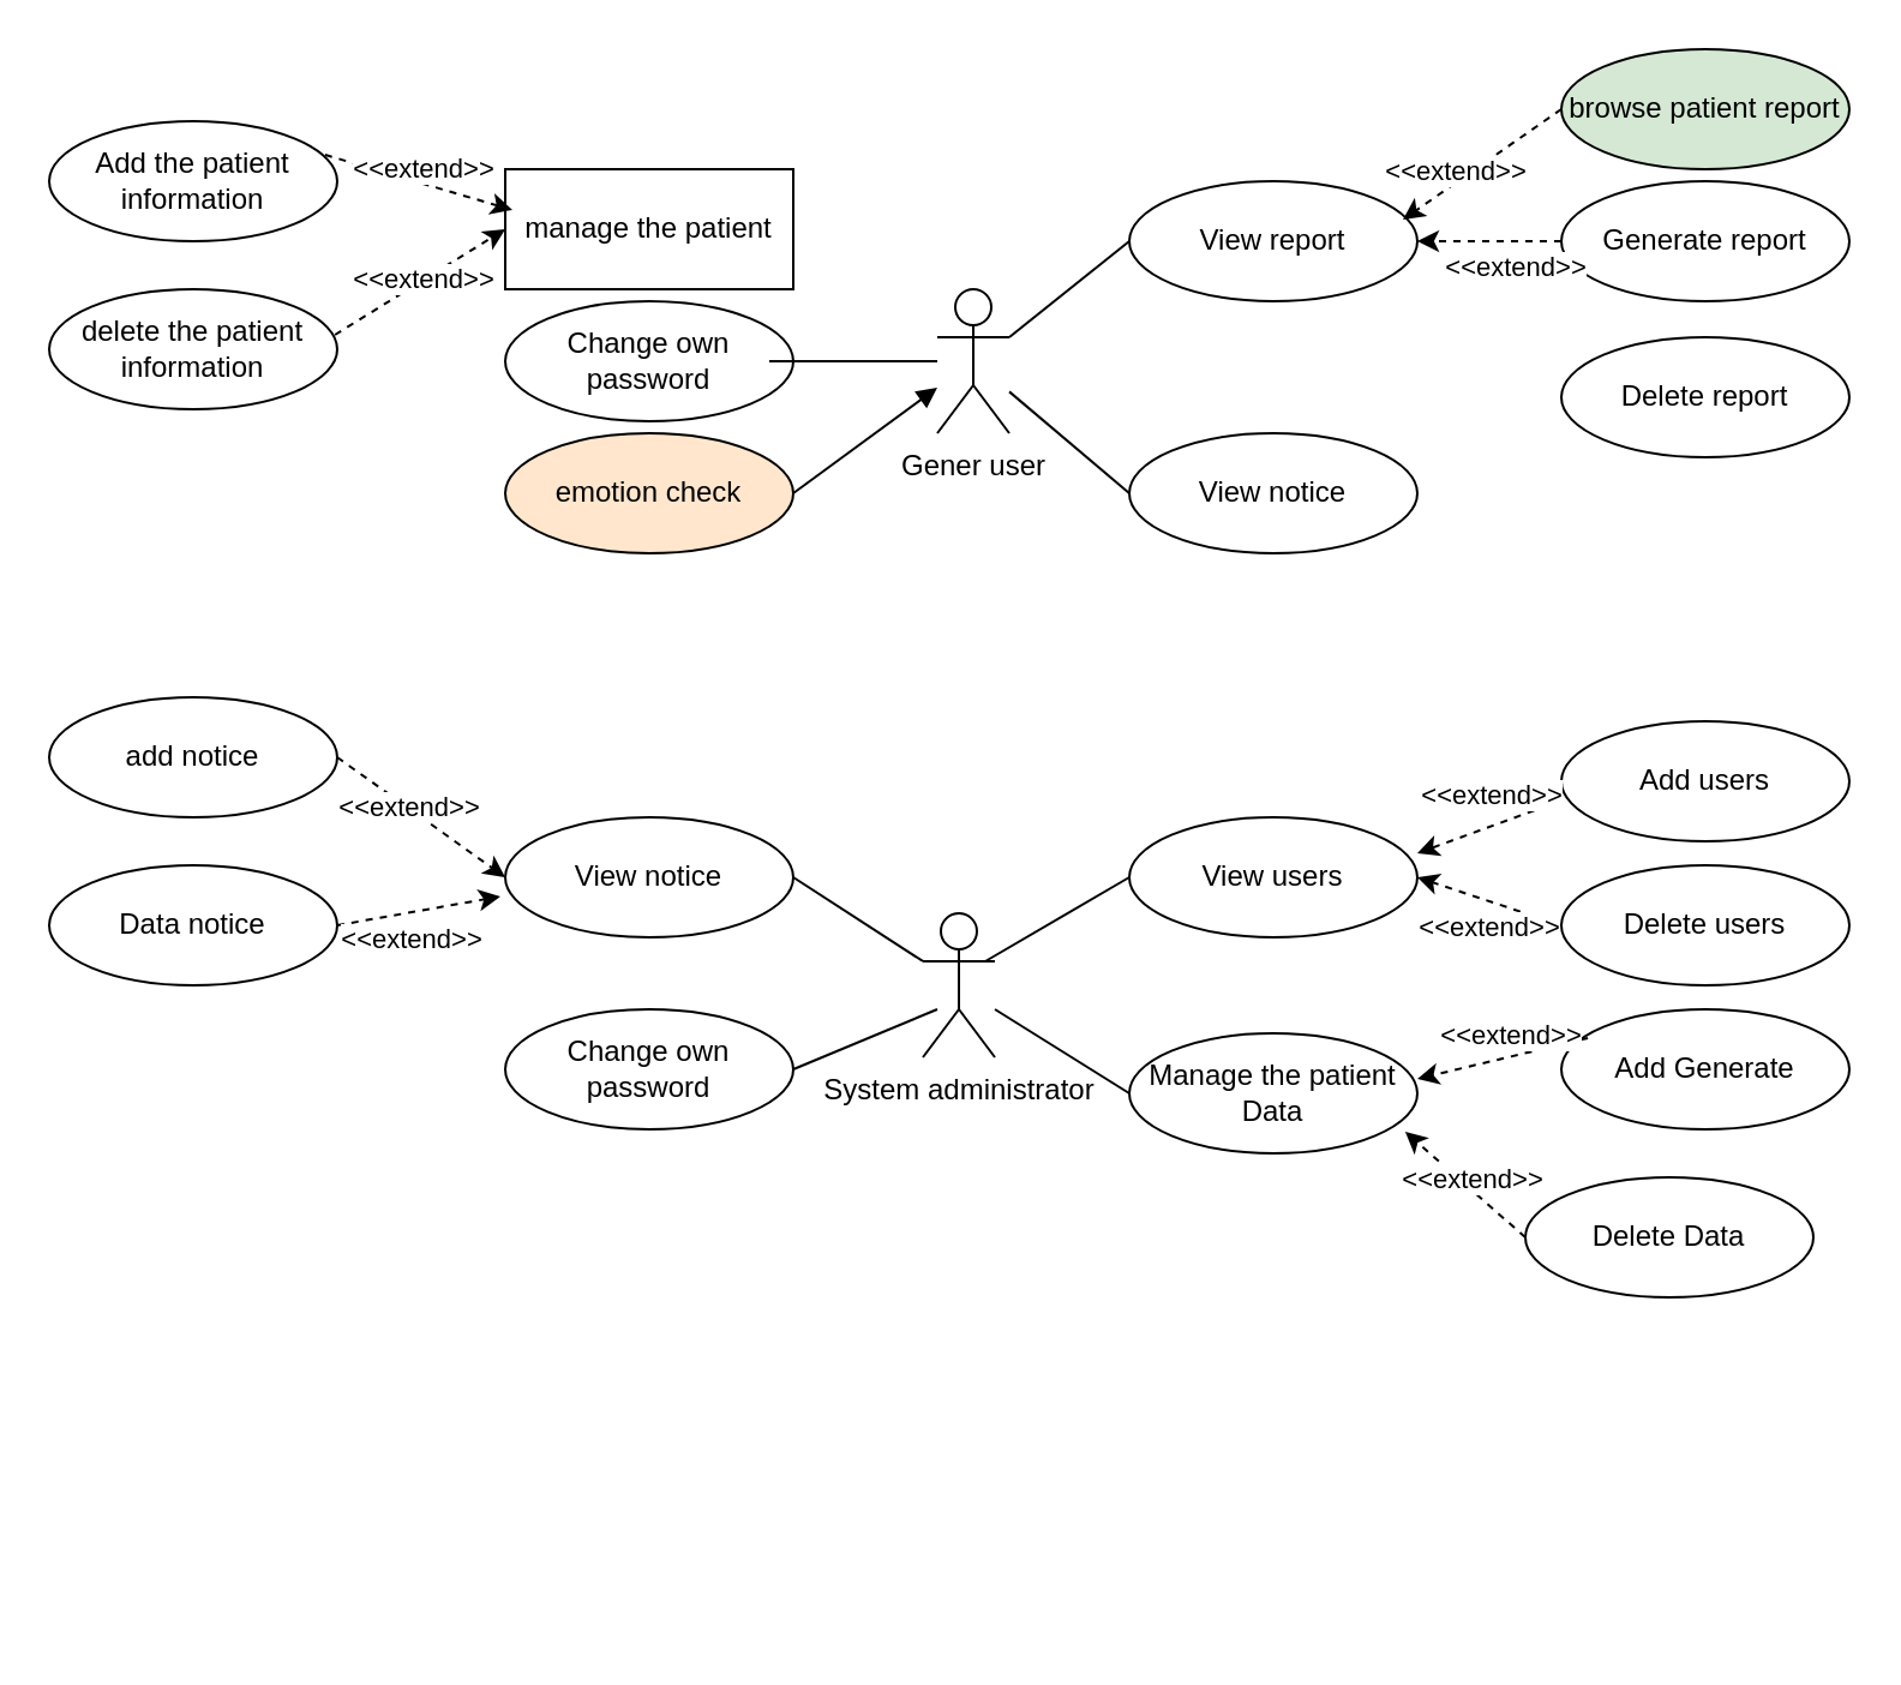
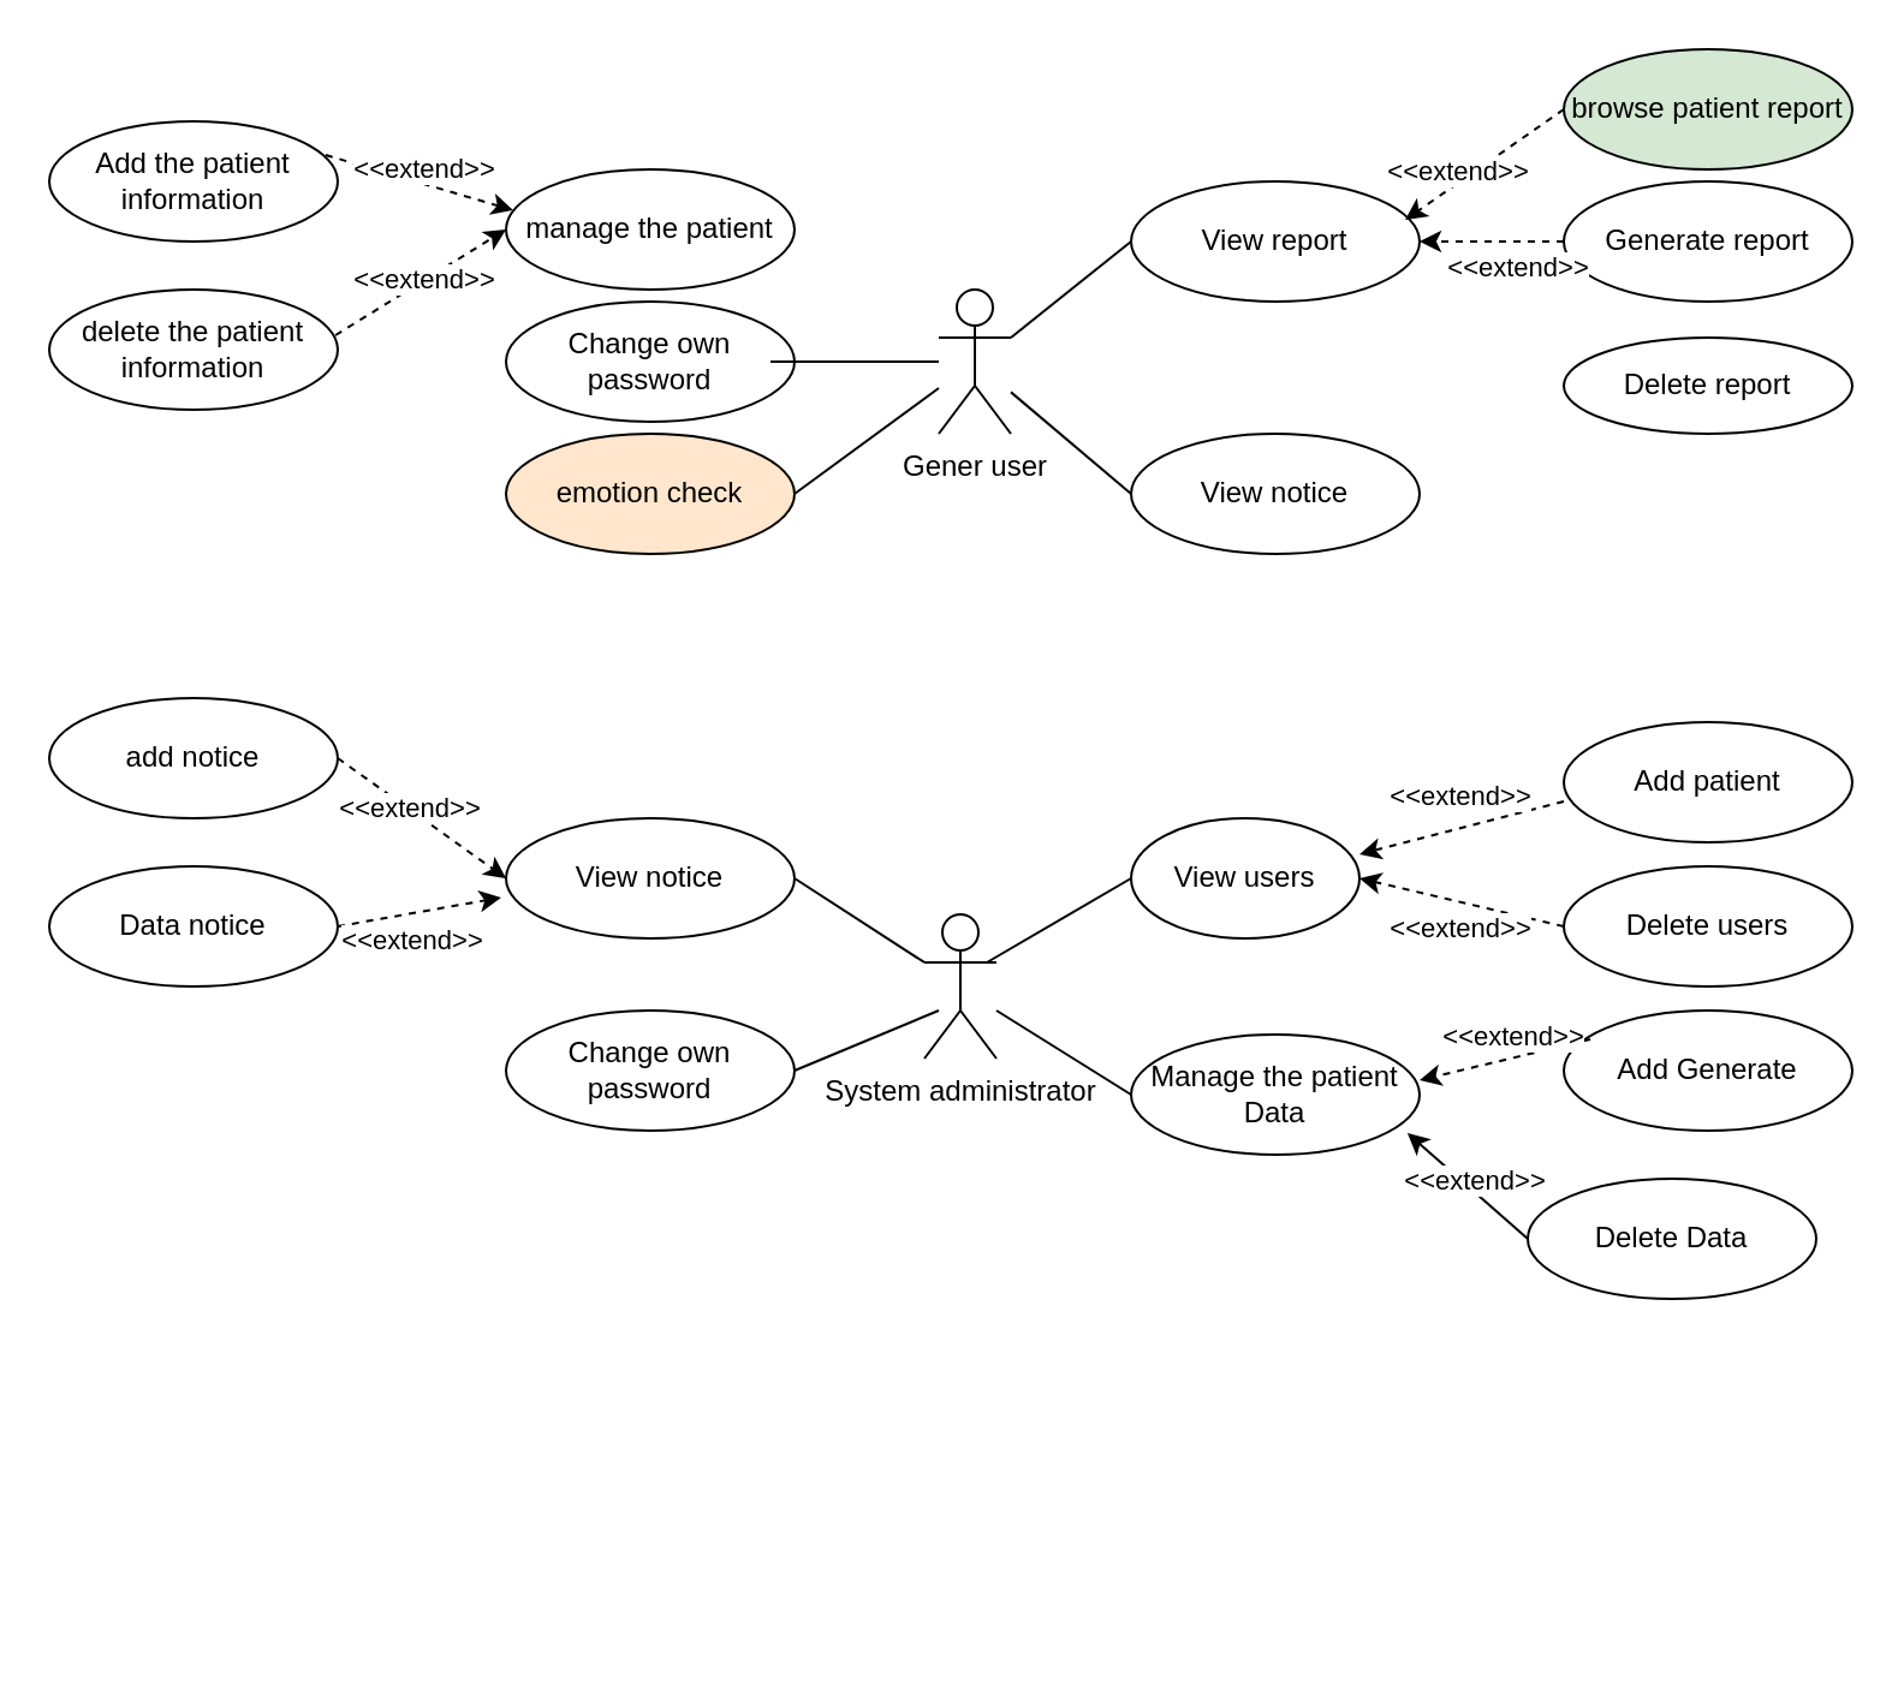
  <mxCell id="0" />
  <mxCell id="1" parent="0" />
  <mxCell id="2" value="Gener user" style="shape=umlActor;verticalLabelPosition=bottom;verticalAlign=top;html=1;outlineConnect=0;" vertex="1" parent="1"><mxGeometry x="390" y="120" width="30" height="60" as="geometry" /></mxCell>
  <mxCell id="3" value="browse patient report" style="ellipse;whiteSpace=wrap;html=1;fillColor=#d5e8d4;" vertex="1" parent="1"><mxGeometry x="650" y="20" width="120" height="50" as="geometry" /></mxCell>
  <mxCell id="4" value="Generate report" style="ellipse;whiteSpace=wrap;html=1;" vertex="1" parent="1"><mxGeometry x="650" y="75" width="120" height="50" as="geometry" /></mxCell>
- <mxCell id="5" value="&lt;span style=&quot;text-align: left&quot;&gt;manage the patient&lt;/span&gt;" style="whiteSpace=wrap;html=1;rounded=0;" vertex="1" parent="1"><mxGeometry x="210" y="70" width="120" height="50" as="geometry" /></mxCell>
+ <mxCell id="5" value="&lt;span style=&quot;text-align: left&quot;&gt;manage the patient&lt;/span&gt;" style="ellipse;whiteSpace=wrap;html=1;" vertex="1" parent="1"><mxGeometry x="210" y="70" width="120" height="50" as="geometry" /></mxCell>
  <mxCell id="6" value="&lt;span style=&quot;text-align: left&quot;&gt;emotion check&lt;/span&gt;" style="ellipse;whiteSpace=wrap;html=1;fillColor=#ffe6cc;" vertex="1" parent="1"><mxGeometry x="210" y="180" width="120" height="50" as="geometry" /></mxCell>
- <mxCell id="7" value="" style="endArrow=block;html=1;exitX=1;exitY=0.5;exitDx=0;exitDy=0;" edge="1" parent="1" source="6" target="2"><mxGeometry width="50" height="50" relative="1" as="geometry"><mxPoint x="520" y="125" as="sourcePoint" /><mxPoint x="390" y="150" as="targetPoint" /></mxGeometry></mxCell>
+ <mxCell id="7" value="" style="endArrow=none;html=1;exitX=1;exitY=0.5;exitDx=0;exitDy=0;" edge="1" parent="1" source="6" target="2"><mxGeometry width="50" height="50" relative="1" as="geometry"><mxPoint x="520" y="125" as="sourcePoint" /><mxPoint x="390" y="150" as="targetPoint" /></mxGeometry></mxCell>
  <mxCell id="8" value="System administrator" style="shape=umlActor;verticalLabelPosition=bottom;verticalAlign=top;html=1;outlineConnect=0;" vertex="1" parent="1"><mxGeometry x="384" y="380" width="30" height="60" as="geometry" /></mxCell>
- <mxCell id="9" value="View users" style="ellipse;whiteSpace=wrap;html=1;" vertex="1" parent="1"><mxGeometry x="470" y="340" width="120" height="50" as="geometry" /></mxCell>
- <mxCell id="10" value="Add users" style="ellipse;whiteSpace=wrap;html=1;" vertex="1" parent="1"><mxGeometry x="650" y="300" width="120" height="50" as="geometry" /></mxCell>
+ <mxCell id="9" value="View users" style="ellipse;whiteSpace=wrap;html=1;" vertex="1" parent="1"><mxGeometry x="470" y="340" width="95" height="50" as="geometry" /></mxCell>
+ <mxCell id="10" value="Add patient" style="ellipse;whiteSpace=wrap;html=1;" vertex="1" parent="1"><mxGeometry x="650" y="300" width="120" height="50" as="geometry" /></mxCell>
  <mxCell id="11" value="Delete users" style="ellipse;whiteSpace=wrap;html=1;" vertex="1" parent="1"><mxGeometry x="650" y="360" width="120" height="50" as="geometry" /></mxCell>
  <mxCell id="12" value="View notice" style="ellipse;whiteSpace=wrap;html=1;" vertex="1" parent="1"><mxGeometry x="210" y="340" width="120" height="50" as="geometry" /></mxCell>
  <mxCell id="13" value="View notice" style="ellipse;whiteSpace=wrap;html=1;" vertex="1" parent="1"><mxGeometry x="470" y="180" width="120" height="50" as="geometry" /></mxCell>
  <mxCell id="14" value="" style="endArrow=none;html=1;exitX=0;exitY=0.5;exitDx=0;exitDy=0;" edge="1" parent="1" source="13" target="2"><mxGeometry width="50" height="50" relative="1" as="geometry"><mxPoint x="510" y="160" as="sourcePoint" /><mxPoint x="430" y="160" as="targetPoint" /></mxGeometry></mxCell>
  <mxCell id="15" value="Change own password" style="ellipse;whiteSpace=wrap;html=1;" vertex="1" parent="1"><mxGeometry x="210" y="125" width="120" height="50" as="geometry" /></mxCell>
  <mxCell id="16" value="" style="endArrow=none;html=1;" edge="1" parent="1"><mxGeometry width="50" height="50" relative="1" as="geometry"><mxPoint x="320" y="150" as="sourcePoint" /><mxPoint x="390" y="150" as="targetPoint" /></mxGeometry></mxCell>
  <mxCell id="17" value="add notice" style="ellipse;whiteSpace=wrap;html=1;" vertex="1" parent="1"><mxGeometry x="20" y="290" width="120" height="50" as="geometry" /></mxCell>
  <mxCell id="18" value="Change own password" style="ellipse;whiteSpace=wrap;html=1;" vertex="1" parent="1"><mxGeometry x="210" y="420" width="120" height="50" as="geometry" /></mxCell>
  <mxCell id="19" value="Manage the patient Data" style="ellipse;whiteSpace=wrap;html=1;" vertex="1" parent="1"><mxGeometry x="470" y="430" width="120" height="50" as="geometry" /></mxCell>
  <mxCell id="20" value="Add Generate" style="ellipse;whiteSpace=wrap;html=1;" vertex="1" parent="1"><mxGeometry x="650" y="420" width="120" height="50" as="geometry" /></mxCell>
  <mxCell id="21" value="Delete Data" style="ellipse;whiteSpace=wrap;html=1;" vertex="1" parent="1"><mxGeometry x="635" y="490" width="120" height="50" as="geometry" /></mxCell>
  <mxCell id="22" value="Data notice" style="ellipse;whiteSpace=wrap;html=1;" vertex="1" parent="1"><mxGeometry x="20" y="360" width="120" height="50" as="geometry" /></mxCell>
  <mxCell id="23" value="Add the patient information&lt;span style=&quot;color: rgba(0 , 0 , 0 , 0) ; font-family: monospace ; font-size: 0px&quot;&gt;%3CmxGraphModel%3E%3Croot%3E%3CmxCell%20id%3D%220%22%2F%3E%3CmxCell%20id%3D%221%22%20parent%3D%220%22%2F%3E%3CmxCell%20id%3D%222%22%20value%3D%22%26lt%3Bspan%20style%3D%26quot%3Btext-align%3A%20left%26quot%3B%26gt%3Bmanage%20the%20patient%26lt%3B%2Fspan%26gt%3B%22%20style%3D%22ellipse%3BwhiteSpace%3Dwrap%3Bhtml%3D1%3B%22%20vertex%3D%221%22%20parent%3D%221%22%3E%3CmxGeometry%20x%3D%22230%22%20y%3D%22200%22%20width%3D%22120%22%20height%3D%2250%22%20as%3D%22geometry%22%2F%3E%3C%2FmxCell%3E%3C%2Froot%3E%3C%2FmxGraphModel%3E&lt;/span&gt;" style="ellipse;whiteSpace=wrap;html=1;" vertex="1" parent="1"><mxGeometry x="20" y="50" width="120" height="50" as="geometry" /></mxCell>
  <mxCell id="24" value="delete the patient information&lt;span style=&quot;color: rgba(0 , 0 , 0 , 0) ; font-family: monospace ; font-size: 0px&quot;&gt;%3CmxGraphModel%3E%3Croot%3E%3CmxCell%20id%3D%220%22%2F%3E%3CmxCell%20id%3D%221%22%20parent%3D%220%22%2F%3E%3CmxCell%20id%3D%222%22%20value%3D%22%26lt%3Bspan%20style%3D%26quot%3Btext-align%3A%20left%26quot%3B%26gt%3Bmanage%20the%20patient%26lt%3B%2Fspan%26gt%3B%22%20style%3D%22ellipse%3BwhiteSpace%3Dwrap%3Bhtml%3D1%3B%22%20vertex%3D%221%22%20parent%3D%221%22%3E%3CmxGeometry%20x%3D%22230%22%20y%3D%22200%22%20width%3D%22120%22%20height%3D%2250%22%20as%3D%22geometry%22%2F%3E%3C%2FmxCell%3E%3C%2Froot%3E%3C%2FmxGraphModel%3E&lt;/span&gt;" style="ellipse;whiteSpace=wrap;html=1;" vertex="1" parent="1"><mxGeometry x="20" y="120" width="120" height="50" as="geometry" /></mxCell>
  <mxCell id="25" value="View report" style="ellipse;whiteSpace=wrap;html=1;" vertex="1" parent="1"><mxGeometry x="470" y="75" width="120" height="50" as="geometry" /></mxCell>
- <mxCell id="26" value="Delete report" style="ellipse;whiteSpace=wrap;html=1;" vertex="1" parent="1"><mxGeometry x="650" y="140" width="120" height="50" as="geometry" /></mxCell>
+ <mxCell id="26" value="Delete report" style="ellipse;whiteSpace=wrap;html=1;" vertex="1" parent="1"><mxGeometry x="650" y="140" width="120" height="40" as="geometry" /></mxCell>
  <mxCell id="27" value="" style="endArrow=none;html=1;exitX=0;exitY=0.5;exitDx=0;exitDy=0;entryX=1;entryY=0.333;entryDx=0;entryDy=0;entryPerimeter=0;" edge="1" parent="1" source="25" target="2"><mxGeometry width="50" height="50" relative="1" as="geometry"><mxPoint x="510" y="215" as="sourcePoint" /><mxPoint x="430" y="150" as="targetPoint" /></mxGeometry></mxCell>
  <mxCell id="28" value="" style="endArrow=none;html=1;exitX=1;exitY=0.5;exitDx=0;exitDy=0;entryX=0;entryY=0.333;entryDx=0;entryDy=0;entryPerimeter=0;" edge="1" parent="1" source="12" target="8"><mxGeometry width="50" height="50" relative="1" as="geometry"><mxPoint x="330" y="215" as="sourcePoint" /><mxPoint x="400" y="169.706" as="targetPoint" /></mxGeometry></mxCell>
  <mxCell id="29" value="" style="endArrow=none;html=1;exitX=1;exitY=0.5;exitDx=0;exitDy=0;" edge="1" parent="1" source="18"><mxGeometry width="50" height="50" relative="1" as="geometry"><mxPoint x="330" y="375" as="sourcePoint" /><mxPoint x="390" y="420" as="targetPoint" /></mxGeometry></mxCell>
  <mxCell id="30" value="" style="endArrow=none;html=1;exitX=0;exitY=0.5;exitDx=0;exitDy=0;" edge="1" parent="1" source="19"><mxGeometry width="50" height="50" relative="1" as="geometry"><mxPoint x="330" y="455" as="sourcePoint" /><mxPoint x="414" y="420" as="targetPoint" /></mxGeometry></mxCell>
  <mxCell id="31" value="" style="endArrow=none;html=1;exitX=0;exitY=0.5;exitDx=0;exitDy=0;" edge="1" parent="1" source="9"><mxGeometry width="50" height="50" relative="1" as="geometry"><mxPoint x="330" y="375" as="sourcePoint" /><mxPoint x="410" y="400" as="targetPoint" /></mxGeometry></mxCell>
  <mxCell id="32" value="" style="endArrow=classic;html=1;strokeColor=none;" edge="1" parent="1"><mxGeometry width="50" height="50" relative="1" as="geometry"><mxPoint x="340" y="680" as="sourcePoint" /><mxPoint x="390" y="630" as="targetPoint" /></mxGeometry></mxCell>
  <mxCell id="33" value="" style="endArrow=classic;html=1;strokeColor=none;" edge="1" parent="1"><mxGeometry width="50" height="50" relative="1" as="geometry"><mxPoint x="340" y="680" as="sourcePoint" /><mxPoint x="390" y="630" as="targetPoint" /></mxGeometry></mxCell>
- <mxCell id="34" value="" style="endArrow=classic;html=1;strokeColor=#000000;dashed=1;entryX=0.958;entryY=0.82;entryDx=0;entryDy=0;exitX=0;exitY=0.5;exitDx=0;exitDy=0;entryPerimeter=0;" edge="1" parent="1" source="21" target="19"><mxGeometry width="50" height="50" relative="1" as="geometry"><mxPoint x="340" y="680" as="sourcePoint" /><mxPoint x="390" y="630" as="targetPoint" /></mxGeometry></mxCell>
+ <mxCell id="34" value="" style="endArrow=classic;html=1;strokeColor=#000000;dashed=0;entryX=0.958;entryY=0.82;entryDx=0;entryDy=0;exitX=0;exitY=0.5;exitDx=0;exitDy=0;entryPerimeter=0;" edge="1" parent="1" source="21" target="19"><mxGeometry width="50" height="50" relative="1" as="geometry"><mxPoint x="340" y="680" as="sourcePoint" /><mxPoint x="390" y="630" as="targetPoint" /></mxGeometry></mxCell>
  <mxCell id="35" value="&amp;lt;&amp;lt;extend&amp;gt;&amp;gt;" style="edgeLabel;html=1;align=center;verticalAlign=middle;resizable=0;points=[];" vertex="1" connectable="0" parent="34"><mxGeometry x="0.085" y="3" relative="1" as="geometry"><mxPoint x="6.42" y="-3.39" as="offset" /></mxGeometry></mxCell>
  <mxCell id="36" value="" style="endArrow=classic;html=1;strokeColor=#000000;dashed=1;entryX=1;entryY=0.38;entryDx=0;entryDy=0;exitX=0.092;exitY=0.24;exitDx=0;exitDy=0;entryPerimeter=0;exitPerimeter=0;" edge="1" parent="1" source="20" target="19"><mxGeometry width="50" height="50" relative="1" as="geometry"><mxPoint x="660" y="525" as="sourcePoint" /><mxPoint x="620" y="465" as="targetPoint" /></mxGeometry></mxCell>
  <mxCell id="37" value="&amp;lt;&amp;lt;extend&amp;gt;&amp;gt;" style="edgeLabel;html=1;align=center;verticalAlign=middle;resizable=0;points=[];" vertex="1" connectable="0" parent="36"><mxGeometry x="0.085" y="3" relative="1" as="geometry"><mxPoint x="5.53" y="-14.01" as="offset" /></mxGeometry></mxCell>
  <mxCell id="38" value="" style="endArrow=classic;html=1;strokeColor=#000000;dashed=1;entryX=1;entryY=0.5;entryDx=0;entryDy=0;exitX=0;exitY=0.5;exitDx=0;exitDy=0;" edge="1" parent="1" source="11" target="9"><mxGeometry width="50" height="50" relative="1" as="geometry"><mxPoint x="670" y="535" as="sourcePoint" /><mxPoint x="630" y="475" as="targetPoint" /></mxGeometry></mxCell>
  <mxCell id="39" value="&amp;lt;&amp;lt;extend&amp;gt;&amp;gt;" style="edgeLabel;html=1;align=center;verticalAlign=middle;resizable=0;points=[];" vertex="1" connectable="0" parent="38"><mxGeometry x="0.085" y="3" relative="1" as="geometry"><mxPoint x="3.2" y="7.91" as="offset" /></mxGeometry></mxCell>
  <mxCell id="40" value="" style="endArrow=classic;html=1;strokeColor=#000000;dashed=1;entryX=1;entryY=0.3;entryDx=0;entryDy=0;exitX=0;exitY=0.66;exitDx=0;exitDy=0;entryPerimeter=0;exitPerimeter=0;" edge="1" parent="1" source="10" target="9"><mxGeometry width="50" height="50" relative="1" as="geometry"><mxPoint x="660" y="395" as="sourcePoint" /><mxPoint x="620" y="375" as="targetPoint" /></mxGeometry></mxCell>
  <mxCell id="41" value="&amp;lt;&amp;lt;extend&amp;gt;&amp;gt;" style="edgeLabel;html=1;align=center;verticalAlign=middle;resizable=0;points=[];" vertex="1" connectable="0" parent="40"><mxGeometry x="0.085" y="3" relative="1" as="geometry"><mxPoint x="1.83" y="-17.68" as="offset" /></mxGeometry></mxCell>
  <mxCell id="42" value="" style="endArrow=classic;html=1;strokeColor=#000000;dashed=1;entryX=0;entryY=0.5;entryDx=0;entryDy=0;exitX=1;exitY=0.5;exitDx=0;exitDy=0;" edge="1" parent="1" source="17" target="12"><mxGeometry width="50" height="50" relative="1" as="geometry"><mxPoint x="670" y="405" as="sourcePoint" /><mxPoint x="630" y="385" as="targetPoint" /></mxGeometry></mxCell>
  <mxCell id="43" value="&amp;lt;&amp;lt;extend&amp;gt;&amp;gt;" style="edgeLabel;html=1;align=center;verticalAlign=middle;resizable=0;points=[];rotation=0;" vertex="1" connectable="0" parent="42"><mxGeometry x="0.085" y="3" relative="1" as="geometry"><mxPoint x="-9.99" y="-4.21" as="offset" /></mxGeometry></mxCell>
  <mxCell id="44" value="" style="endArrow=classic;html=1;strokeColor=#000000;dashed=1;exitX=1;exitY=0.5;exitDx=0;exitDy=0;entryX=-0.017;entryY=0.66;entryDx=0;entryDy=0;entryPerimeter=0;" edge="1" parent="1" source="22" target="12"><mxGeometry width="50" height="50" relative="1" as="geometry"><mxPoint x="680" y="415" as="sourcePoint" /><mxPoint x="190" y="415" as="targetPoint" /></mxGeometry></mxCell>
  <mxCell id="45" value="&amp;lt;&amp;lt;extend&amp;gt;&amp;gt;" style="edgeLabel;html=1;align=center;verticalAlign=middle;resizable=0;points=[];" vertex="1" connectable="0" parent="44"><mxGeometry x="0.085" y="3" relative="1" as="geometry"><mxPoint x="-5.91" y="14.39" as="offset" /></mxGeometry></mxCell>
  <mxCell id="46" value="" style="endArrow=classic;html=1;strokeColor=#000000;dashed=1;entryX=0;entryY=0.5;entryDx=0;entryDy=0;exitX=0.992;exitY=0.38;exitDx=0;exitDy=0;exitPerimeter=0;" edge="1" parent="1" source="24" target="5"><mxGeometry width="50" height="50" relative="1" as="geometry"><mxPoint x="150" y="325" as="sourcePoint" /><mxPoint x="220" y="375" as="targetPoint" /></mxGeometry></mxCell>
  <mxCell id="47" value="&amp;lt;&amp;lt;extend&amp;gt;&amp;gt;" style="edgeLabel;html=1;align=center;verticalAlign=middle;resizable=0;points=[];rotation=0;" vertex="1" connectable="0" parent="46"><mxGeometry x="0.085" y="3" relative="1" as="geometry"><mxPoint x="-0.53" y="2.43" as="offset" /></mxGeometry></mxCell>
  <mxCell id="48" value="" style="endArrow=classic;html=1;strokeColor=#000000;dashed=1;entryX=0.025;entryY=0.34;entryDx=0;entryDy=0;exitX=0.958;exitY=0.28;exitDx=0;exitDy=0;exitPerimeter=0;entryPerimeter=0;" edge="1" parent="1" source="23" target="5"><mxGeometry width="50" height="50" relative="1" as="geometry"><mxPoint x="169.04" y="149" as="sourcePoint" /><mxPoint x="210" y="105" as="targetPoint" /></mxGeometry></mxCell>
  <mxCell id="49" value="&amp;lt;&amp;lt;extend&amp;gt;&amp;gt;" style="edgeLabel;html=1;align=center;verticalAlign=middle;resizable=0;points=[];rotation=0;" vertex="1" connectable="0" parent="48"><mxGeometry x="0.085" y="3" relative="1" as="geometry"><mxPoint x="-2.87" y="-3.65" as="offset" /></mxGeometry></mxCell>
  <mxCell id="50" value="" style="endArrow=classic;html=1;strokeColor=#000000;dashed=1;entryX=0.95;entryY=0.32;entryDx=0;entryDy=0;exitX=0;exitY=0.5;exitDx=0;exitDy=0;entryPerimeter=0;" edge="1" parent="1" source="3" target="25"><mxGeometry width="50" height="50" relative="1" as="geometry"><mxPoint x="179.04" y="159" as="sourcePoint" /><mxPoint x="220" y="115" as="targetPoint" /></mxGeometry></mxCell>
  <mxCell id="51" value="&amp;lt;&amp;lt;extend&amp;gt;&amp;gt;" style="edgeLabel;html=1;align=center;verticalAlign=middle;resizable=0;points=[];rotation=0;" vertex="1" connectable="0" parent="50"><mxGeometry x="0.085" y="3" relative="1" as="geometry"><mxPoint x="-9.99" y="-2.07" as="offset" /></mxGeometry></mxCell>
  <mxCell id="52" value="" style="endArrow=classic;html=1;strokeColor=#000000;dashed=1;entryX=1;entryY=0.5;entryDx=0;entryDy=0;exitX=0;exitY=0.5;exitDx=0;exitDy=0;" edge="1" parent="1" source="4" target="25"><mxGeometry width="50" height="50" relative="1" as="geometry"><mxPoint x="189.04" y="169" as="sourcePoint" /><mxPoint x="230" y="125" as="targetPoint" /></mxGeometry></mxCell>
  <mxCell id="53" value="&amp;lt;&amp;lt;extend&amp;gt;&amp;gt;" style="edgeLabel;html=1;align=center;verticalAlign=middle;resizable=0;points=[];rotation=0;" vertex="1" connectable="0" parent="52"><mxGeometry x="0.085" y="3" relative="1" as="geometry"><mxPoint x="13" y="7" as="offset" /></mxGeometry></mxCell>
